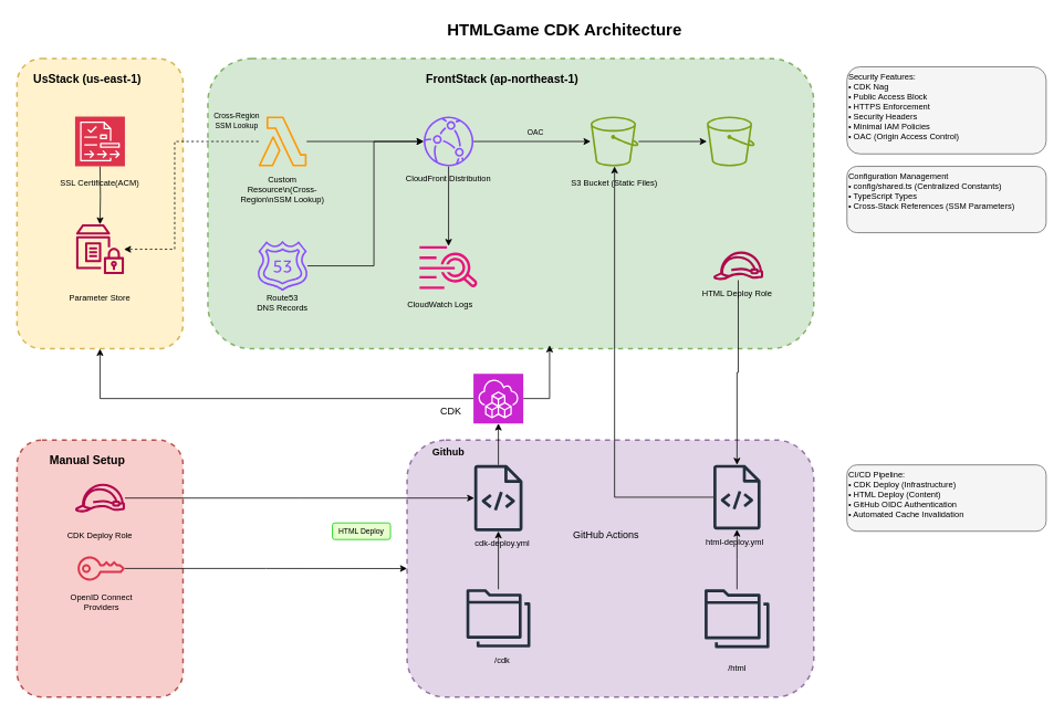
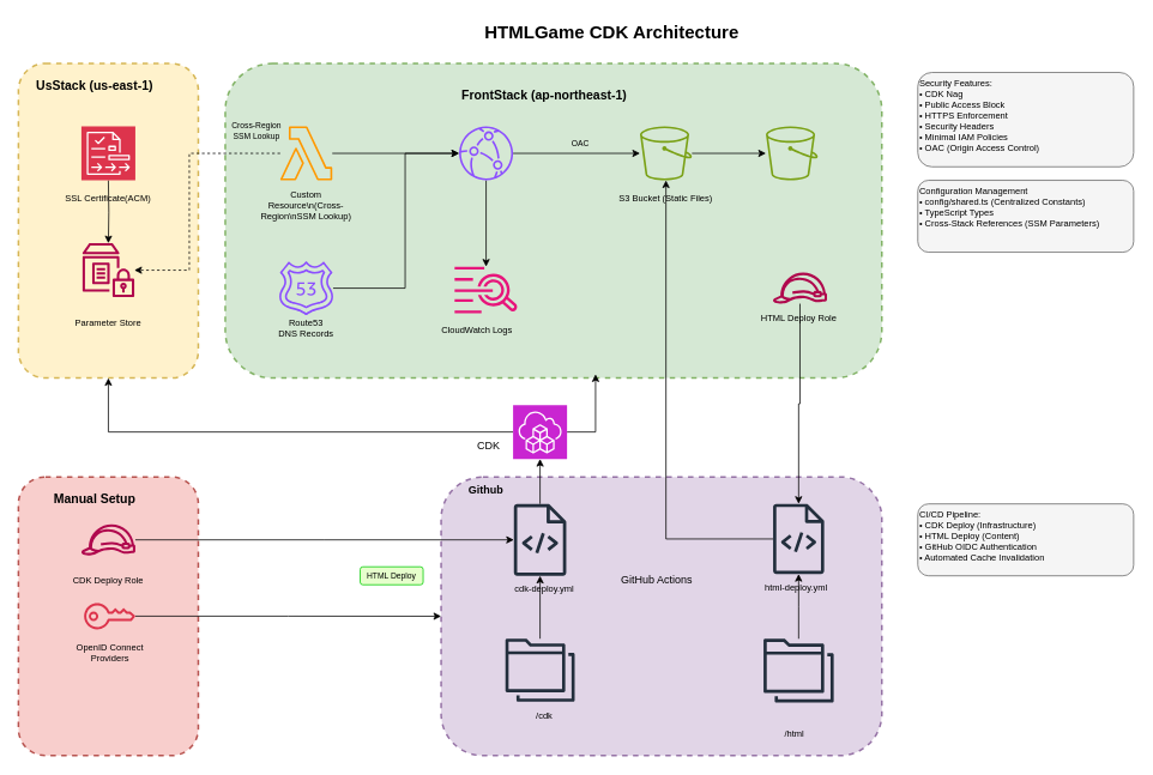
  <mxCell id="0" />
  <mxCell id="1" parent="0" />
  <mxCell id="2" value="" style="rounded=1;whiteSpace=wrap;html=1;fillColor=#e1d5e7;strokeColor=#9673a6;dashed=1;strokeWidth=2;" vertex="1" parent="1"><mxGeometry x="490" y="530" width="490" height="310" as="geometry" /></mxCell>
  <mxCell id="3" value="HTMLGame CDK Architecture" style="text;html=1;strokeColor=none;fillColor=none;align=center;verticalAlign=middle;whiteSpace=wrap;rounded=0;fontSize=20;fontStyle=1;" parent="1" vertex="1"><mxGeometry x="530" y="20" width="300" height="30" as="geometry" /></mxCell>
  <mxCell id="4" value="" style="rounded=1;whiteSpace=wrap;html=1;fillColor=#fff2cc;strokeColor=#d6b656;dashed=1;strokeWidth=2;" parent="1" vertex="1"><mxGeometry x="20" y="70" width="200" height="350" as="geometry" /></mxCell>
  <mxCell id="5" value="UsStack (us-east-1)" style="text;html=1;strokeColor=none;fillColor=none;align=center;verticalAlign=middle;whiteSpace=wrap;rounded=0;fontSize=14;fontStyle=1;" parent="1" vertex="1"><mxGeometry x="30" y="80" width="150" height="30" as="geometry" /></mxCell>
  <mxCell id="6" value="" style="rounded=1;whiteSpace=wrap;html=1;fillColor=#d5e8d4;strokeColor=#82b366;dashed=1;strokeWidth=2;" parent="1" vertex="1"><mxGeometry x="250" y="70" width="730" height="350" as="geometry" /></mxCell>
- <mxCell id="7" value="FrontStack (ap-northeast-1)" style="text;html=1;strokeColor=none;fillColor=none;align=center;verticalAlign=middle;whiteSpace=wrap;rounded=0;fontSize=14;fontStyle=1;" parent="1" vertex="1"><mxGeometry x="480" y="80" width="250" height="30" as="geometry" /></mxCell>
+ <mxCell id="7" value="FrontStack (ap-northeast-1)" style="text;html=1;strokeColor=none;fillColor=none;align=center;verticalAlign=middle;whiteSpace=wrap;rounded=0;fontSize=14;fontStyle=1;" parent="1" vertex="1"><mxGeometry x="480" y="90" width="250" height="30" as="geometry" /></mxCell>
  <mxCell id="8" value="" style="rounded=1;whiteSpace=wrap;html=1;fillColor=#f8cecc;strokeColor=#b85450;dashed=1;strokeWidth=2;" parent="1" vertex="1"><mxGeometry x="20" y="530" width="200" height="310" as="geometry" /></mxCell>
  <mxCell id="9" value="Manual Setup" style="text;html=1;strokeColor=none;fillColor=none;align=center;verticalAlign=middle;whiteSpace=wrap;rounded=0;fontSize=14;fontStyle=1;" parent="1" vertex="1"><mxGeometry x="55" y="540" width="100" height="30" as="geometry" /></mxCell>
  <mxCell id="10" value="SSL Certificate(ACM)" style="text;html=1;strokeColor=none;fillColor=none;align=center;verticalAlign=middle;whiteSpace=wrap;rounded=0;fontSize=10;" parent="1" vertex="1"><mxGeometry x="60" y="205" width="120" height="30" as="geometry" /></mxCell>
  <mxCell id="11" value="" style="sketch=0;outlineConnect=0;fontColor=#232F3E;gradientColor=none;fillColor=#B0084D;strokeColor=none;dashed=0;verticalLabelPosition=bottom;verticalAlign=top;align=center;html=1;fontSize=12;fontStyle=0;aspect=fixed;pointerEvents=1;shape=mxgraph.aws4.parameter_store;" parent="1" vertex="1"><mxGeometry x="90" y="270" width="60" height="60" as="geometry" /></mxCell>
  <mxCell id="12" value="Parameter Store" style="text;html=1;strokeColor=none;fillColor=none;align=center;verticalAlign=middle;whiteSpace=wrap;rounded=0;fontSize=10;" parent="1" vertex="1"><mxGeometry x="60" y="335" width="120" height="45" as="geometry" /></mxCell>
  <mxCell id="13" style="edgeStyle=orthogonalEdgeStyle;rounded=0;orthogonalLoop=1;jettySize=auto;html=1;" edge="1" parent="1" source="14" target="63"><mxGeometry relative="1" as="geometry" /></mxCell>
  <mxCell id="14" value="" style="sketch=0;outlineConnect=0;fontColor=#232F3E;gradientColor=none;fillColor=#8C4FFF;strokeColor=none;dashed=0;verticalLabelPosition=bottom;verticalAlign=top;align=center;html=1;fontSize=12;fontStyle=0;aspect=fixed;pointerEvents=1;shape=mxgraph.aws4.cloudfront;" parent="1" vertex="1"><mxGeometry x="510" y="140" width="60" height="60" as="geometry" /></mxCell>
- <mxCell id="15" value="CloudFront Distribution" style="text;html=1;strokeColor=none;fillColor=none;align=center;verticalAlign=middle;whiteSpace=wrap;rounded=0;fontSize=10;" parent="1" vertex="1"><mxGeometry x="480" y="200" width="120" height="30" as="geometry" /></mxCell>
  <mxCell id="16" value="" style="edgeStyle=orthogonalEdgeStyle;rounded=0;orthogonalLoop=1;jettySize=auto;html=1;" edge="1" parent="1" source="17" target="19"><mxGeometry relative="1" as="geometry" /></mxCell>
  <mxCell id="17" value="" style="sketch=0;outlineConnect=0;fontColor=#232F3E;gradientColor=none;fillColor=#7AA116;strokeColor=none;dashed=0;verticalLabelPosition=bottom;verticalAlign=top;align=center;html=1;fontSize=12;fontStyle=0;aspect=fixed;pointerEvents=1;shape=mxgraph.aws4.s3;" parent="1" vertex="1"><mxGeometry x="710" y="140" width="60" height="60" as="geometry" /></mxCell>
  <mxCell id="18" value="S3 Bucket (Static Files)" style="text;html=1;strokeColor=none;fillColor=none;align=center;verticalAlign=middle;whiteSpace=wrap;rounded=0;fontSize=10;" parent="1" vertex="1"><mxGeometry x="680" y="205" width="120" height="30" as="geometry" /></mxCell>
  <mxCell id="19" value="" style="sketch=0;outlineConnect=0;fontColor=#232F3E;gradientColor=none;fillColor=#7AA116;strokeColor=none;dashed=0;verticalLabelPosition=bottom;verticalAlign=top;align=center;html=1;fontSize=12;fontStyle=0;aspect=fixed;pointerEvents=1;shape=mxgraph.aws4.s3;" parent="1" vertex="1"><mxGeometry x="850" y="140" width="60" height="60" as="geometry" /></mxCell>
  <mxCell id="20" style="edgeStyle=orthogonalEdgeStyle;rounded=0;orthogonalLoop=1;jettySize=auto;html=1;" edge="1" parent="1" source="21" target="14"><mxGeometry relative="1" as="geometry"><Array as="points"><mxPoint x="450" y="320" /><mxPoint x="450" y="170" /></Array></mxGeometry></mxCell>
  <mxCell id="21" value="" style="sketch=0;outlineConnect=0;fontColor=#232F3E;gradientColor=none;fillColor=#8C4FFF;strokeColor=none;dashed=0;verticalLabelPosition=bottom;verticalAlign=top;align=center;html=1;fontSize=12;fontStyle=0;aspect=fixed;pointerEvents=1;shape=mxgraph.aws4.route_53;" parent="1" vertex="1"><mxGeometry x="310" y="290" width="60" height="60" as="geometry" /></mxCell>
  <mxCell id="22" value="Route53&lt;div&gt;DNS Records&lt;/div&gt;" style="text;html=1;strokeColor=none;fillColor=none;align=center;verticalAlign=middle;whiteSpace=wrap;rounded=0;fontSize=10;" parent="1" vertex="1"><mxGeometry x="280" y="350" width="120" height="30" as="geometry" /></mxCell>
  <mxCell id="23" style="edgeStyle=orthogonalEdgeStyle;rounded=0;orthogonalLoop=1;jettySize=auto;html=1;" edge="1" parent="1" source="24" target="50"><mxGeometry relative="1" as="geometry" /></mxCell>
  <mxCell id="24" value="" style="sketch=0;outlineConnect=0;fontColor=#232F3E;gradientColor=none;fillColor=#B0084D;strokeColor=none;dashed=0;verticalLabelPosition=bottom;verticalAlign=top;align=center;html=1;fontSize=12;fontStyle=0;aspect=fixed;pointerEvents=1;shape=mxgraph.aws4.role;" parent="1" vertex="1"><mxGeometry x="859" y="290" width="60" height="60" as="geometry" /></mxCell>
  <mxCell id="25" value="HTML Deploy Role" style="text;html=1;strokeColor=none;fillColor=none;align=center;verticalAlign=middle;whiteSpace=wrap;rounded=0;fontSize=10;" parent="1" vertex="1"><mxGeometry x="827.5" y="330" width="120" height="45" as="geometry" /></mxCell>
  <mxCell id="26" value="" style="sketch=0;outlineConnect=0;fontColor=#232F3E;gradientColor=none;fillColor=#FF9900;strokeColor=none;dashed=0;verticalLabelPosition=bottom;verticalAlign=top;align=center;html=1;fontSize=12;fontStyle=0;aspect=fixed;pointerEvents=1;shape=mxgraph.aws4.lambda;" parent="1" vertex="1"><mxGeometry x="310" y="140" width="60" height="60" as="geometry" /></mxCell>
  <mxCell id="27" value="Custom Resource\n(Cross-Region\nSSM Lookup)" style="text;html=1;strokeColor=none;fillColor=none;align=center;verticalAlign=middle;whiteSpace=wrap;rounded=0;fontSize=10;" parent="1" vertex="1"><mxGeometry x="280" y="205" width="120" height="45" as="geometry" /></mxCell>
  <mxCell id="28" style="edgeStyle=orthogonalEdgeStyle;rounded=0;orthogonalLoop=1;jettySize=auto;html=1;" edge="1" parent="1" source="29" target="44"><mxGeometry relative="1" as="geometry"><mxPoint x="480" y="600" as="targetPoint" /></mxGeometry></mxCell>
  <mxCell id="29" value="" style="sketch=0;outlineConnect=0;fontColor=#232F3E;gradientColor=none;fillColor=#B0084D;strokeColor=none;dashed=0;verticalLabelPosition=bottom;verticalAlign=top;align=center;html=1;fontSize=12;fontStyle=0;aspect=fixed;pointerEvents=1;shape=mxgraph.aws4.role;" parent="1" vertex="1"><mxGeometry x="90" y="570" width="60" height="60" as="geometry" /></mxCell>
  <mxCell id="30" value="CDK Deploy Role" style="text;html=1;strokeColor=none;fillColor=none;align=center;verticalAlign=middle;whiteSpace=wrap;rounded=0;fontSize=10;" parent="1" vertex="1"><mxGeometry x="60" y="630" width="120" height="30" as="geometry" /></mxCell>
  <mxCell id="31" value="cdk-deploy.yml" style="text;html=1;strokeColor=none;fillColor=none;align=center;verticalAlign=middle;whiteSpace=wrap;rounded=0;fontSize=10;" parent="1" vertex="1"><mxGeometry x="550" y="639" width="110" height="30" as="geometry" /></mxCell>
  <mxCell id="32" value="html-deploy.yml" style="text;html=1;strokeColor=none;fillColor=none;align=center;verticalAlign=middle;whiteSpace=wrap;rounded=0;fontSize=10;" parent="1" vertex="1"><mxGeometry x="830" y="638" width="110" height="30" as="geometry" /></mxCell>
  <mxCell id="33" style="edgeStyle=orthogonalEdgeStyle;rounded=0;orthogonalLoop=1;jettySize=auto;html=1;exitX=0.5;exitY=1;exitDx=0;exitDy=0;entryX=0.5;entryY=0;entryDx=0;entryDy=0;" parent="1" target="11" edge="1"><mxGeometry relative="1" as="geometry"><mxPoint x="120" y="200" as="sourcePoint" /></mxGeometry></mxCell>
  <mxCell id="34" style="edgeStyle=orthogonalEdgeStyle;rounded=0;orthogonalLoop=1;jettySize=auto;html=1;exitX=0;exitY=0.5;exitDx=0;exitDy=0;entryX=1;entryY=0.5;entryDx=0;entryDy=0;dashed=1;" parent="1" source="26" target="11" edge="1"><mxGeometry relative="1" as="geometry"><Array as="points"><mxPoint x="210" y="170" /><mxPoint x="210" y="300" /></Array></mxGeometry></mxCell>
  <mxCell id="35" style="edgeStyle=orthogonalEdgeStyle;rounded=0;orthogonalLoop=1;jettySize=auto;html=1;exitX=1;exitY=0.5;exitDx=0;exitDy=0;entryX=0;entryY=0.5;entryDx=0;entryDy=0;" parent="1" source="26" target="14" edge="1"><mxGeometry relative="1" as="geometry" /></mxCell>
  <mxCell id="36" style="edgeStyle=orthogonalEdgeStyle;rounded=0;orthogonalLoop=1;jettySize=auto;html=1;exitX=1;exitY=0.5;exitDx=0;exitDy=0;entryX=0;entryY=0.5;entryDx=0;entryDy=0;" parent="1" source="14" target="17" edge="1"><mxGeometry relative="1" as="geometry" /></mxCell>
  <mxCell id="37" value="Cross-Region&lt;div&gt;SSM Lookup&lt;/div&gt;" style="text;html=1;strokeColor=none;fillColor=none;align=center;verticalAlign=middle;whiteSpace=wrap;rounded=0;fontSize=9;" parent="1" vertex="1"><mxGeometry x="250" y="130" width="70" height="30" as="geometry" /></mxCell>
  <mxCell id="38" value="OAC" style="text;html=1;strokeColor=none;fillColor=none;align=center;verticalAlign=middle;whiteSpace=wrap;rounded=0;fontSize=9;" parent="1" vertex="1"><mxGeometry x="630" y="150" width="30" height="20" as="geometry" /></mxCell>
  <mxCell id="39" value="HTML Deploy" style="text;html=1;strokeColor=none;fillColor=#E6FFCC;align=center;verticalAlign=middle;whiteSpace=wrap;rounded=1;fontSize=9;strokeColor=#00CC00;" parent="1" vertex="1"><mxGeometry x="400" y="630" width="70" height="20" as="geometry" /></mxCell>
  <mxCell id="40" value="Security Features:&#10;• CDK Nag&#10;• Public Access Block&#10;• HTTPS Enforcement&#10;• Security Headers&#10;• Minimal IAM Policies&#10;• OAC (Origin Access Control)" style="rounded=1;whiteSpace=wrap;html=1;fillColor=#f5f5f5;strokeColor=#666666;align=left;verticalAlign=top;fontSize=10;" parent="1" vertex="1"><mxGeometry x="1020" y="80" width="240" height="105" as="geometry" /></mxCell>
  <mxCell id="41" value="Configuration Management&lt;br&gt;• config/shared.ts (Centralized Constants)&lt;br&gt;• TypeScript Types&amp;nbsp;&lt;br&gt;• Cross-Stack References (SSM Parameters)" style="rounded=1;whiteSpace=wrap;html=1;fillColor=#f5f5f5;strokeColor=#666666;align=left;verticalAlign=top;fontSize=10;" parent="1" vertex="1"><mxGeometry x="1020" y="200" width="240" height="80" as="geometry" /></mxCell>
  <mxCell id="42" value="CI/CD Pipeline:&#10;• CDK Deploy (Infrastructure)&#10;• HTML Deploy (Content)&#10;• GitHub OIDC Authentication&#10;• Automated Cache Invalidation" style="rounded=1;whiteSpace=wrap;html=1;fillColor=#f5f5f5;strokeColor=#666666;align=left;verticalAlign=top;fontSize=10;" parent="1" vertex="1"><mxGeometry x="1020" y="560" width="240" height="80" as="geometry" /></mxCell>
  <mxCell id="43" value="" style="sketch=0;points=[[0,0,0],[0.25,0,0],[0.5,0,0],[0.75,0,0],[1,0,0],[0,1,0],[0.25,1,0],[0.5,1,0],[0.75,1,0],[1,1,0],[0,0.25,0],[0,0.5,0],[0,0.75,0],[1,0.25,0],[1,0.5,0],[1,0.75,0]];outlineConnect=0;fontColor=#232F3E;fillColor=#DD344C;strokeColor=#ffffff;dashed=0;verticalLabelPosition=bottom;verticalAlign=top;align=center;html=1;fontSize=12;fontStyle=0;aspect=fixed;shape=mxgraph.aws4.resourceIcon;resIcon=mxgraph.aws4.audit_manager;" vertex="1" parent="1"><mxGeometry x="90" y="140" width="60" height="60" as="geometry" /></mxCell>
  <mxCell id="44" value="" style="sketch=0;outlineConnect=0;fontColor=#232F3E;gradientColor=none;fillColor=#232F3D;strokeColor=none;dashed=0;verticalLabelPosition=bottom;verticalAlign=top;align=center;html=1;fontSize=12;fontStyle=0;pointerEvents=1;shape=mxgraph.aws4.source_code;" vertex="1" parent="1"><mxGeometry x="570" y="560" width="60" height="80" as="geometry" /></mxCell>
  <mxCell id="45" style="edgeStyle=orthogonalEdgeStyle;rounded=0;orthogonalLoop=1;jettySize=auto;html=1;exitX=0;exitY=0.5;exitDx=0;exitDy=0;exitPerimeter=0;entryX=0.5;entryY=1;entryDx=0;entryDy=0;" edge="1" parent="1" source="47" target="4"><mxGeometry relative="1" as="geometry"><mxPoint x="120" y="440" as="targetPoint" /></mxGeometry></mxCell>
  <mxCell id="46" style="edgeStyle=orthogonalEdgeStyle;rounded=0;orthogonalLoop=1;jettySize=auto;html=1;entryX=0.564;entryY=0.988;entryDx=0;entryDy=0;exitX=1;exitY=0.5;exitDx=0;exitDy=0;exitPerimeter=0;entryPerimeter=0;" edge="1" parent="1" source="47" target="6"><mxGeometry relative="1" as="geometry" /></mxCell>
  <mxCell id="47" value="" style="sketch=0;points=[[0,0,0],[0.25,0,0],[0.5,0,0],[0.75,0,0],[1,0,0],[0,1,0],[0.25,1,0],[0.5,1,0],[0.75,1,0],[1,1,0],[0,0.25,0],[0,0.5,0],[0,0.75,0],[1,0.25,0],[1,0.5,0],[1,0.75,0]];outlineConnect=0;fontColor=#232F3E;fillColor=#C925D1;strokeColor=#ffffff;dashed=0;verticalLabelPosition=bottom;verticalAlign=top;align=center;html=1;fontSize=12;fontStyle=0;shape=mxgraph.aws4.resourceIcon;resIcon=mxgraph.aws4.cloud_development_kit;" vertex="1" parent="1"><mxGeometry x="570" y="450" width="60" height="60" as="geometry" /></mxCell>
  <mxCell id="48" value="GitHub Actions" style="text;html=1;align=center;verticalAlign=middle;whiteSpace=wrap;rounded=0;" vertex="1" parent="1"><mxGeometry x="670" y="630" width="120" height="30" as="geometry" /></mxCell>
  <mxCell id="49" style="edgeStyle=orthogonalEdgeStyle;rounded=0;orthogonalLoop=1;jettySize=auto;html=1;" edge="1" parent="1" source="50" target="17"><mxGeometry relative="1" as="geometry" /></mxCell>
  <mxCell id="50" value="" style="sketch=0;outlineConnect=0;fontColor=#232F3E;gradientColor=none;fillColor=#232F3D;strokeColor=none;dashed=0;verticalLabelPosition=bottom;verticalAlign=top;align=center;html=1;fontSize=12;fontStyle=0;aspect=fixed;pointerEvents=1;shape=mxgraph.aws4.source_code;" vertex="1" parent="1"><mxGeometry x="859" y="560" width="57" height="78" as="geometry" /></mxCell>
  <mxCell id="51" style="edgeStyle=orthogonalEdgeStyle;rounded=0;orthogonalLoop=1;jettySize=auto;html=1;" edge="1" parent="1" source="52" target="44"><mxGeometry relative="1" as="geometry" /></mxCell>
  <mxCell id="52" value="" style="sketch=0;outlineConnect=0;fontColor=#232F3E;gradientColor=none;fillColor=#232F3D;strokeColor=none;dashed=0;verticalLabelPosition=bottom;verticalAlign=top;align=center;html=1;fontSize=12;fontStyle=0;pointerEvents=1;shape=mxgraph.aws4.folders;" vertex="1" parent="1"><mxGeometry x="560" y="710" width="80" height="70" as="geometry" /></mxCell>
  <mxCell id="53" style="edgeStyle=orthogonalEdgeStyle;rounded=0;orthogonalLoop=1;jettySize=auto;html=1;" edge="1" parent="1" source="54" target="50"><mxGeometry relative="1" as="geometry" /></mxCell>
  <mxCell id="54" value="" style="sketch=0;outlineConnect=0;fontColor=#232F3E;gradientColor=none;fillColor=#232F3D;strokeColor=none;dashed=0;verticalLabelPosition=bottom;verticalAlign=top;align=center;html=1;fontSize=12;fontStyle=0;aspect=fixed;pointerEvents=1;shape=mxgraph.aws4.folders;" vertex="1" parent="1"><mxGeometry x="848.5" y="710" width="78" height="71" as="geometry" /></mxCell>
  <mxCell id="55" value="&lt;b&gt;Github&lt;/b&gt;" style="text;html=1;align=center;verticalAlign=middle;whiteSpace=wrap;rounded=0;" vertex="1" parent="1"><mxGeometry x="510" y="530" width="60" height="30" as="geometry" /></mxCell>
  <mxCell id="56" value="/cdk" style="text;html=1;strokeColor=none;fillColor=none;align=center;verticalAlign=middle;whiteSpace=wrap;rounded=0;fontSize=10;" vertex="1" parent="1"><mxGeometry x="550" y="781" width="110" height="30" as="geometry" /></mxCell>
- <mxCell id="57" value="/html" style="text;html=1;strokeColor=none;fillColor=none;align=center;verticalAlign=middle;whiteSpace=wrap;rounded=0;fontSize=10;" vertex="1" parent="1"><mxGeometry x="832.5" y="790" width="110" height="30" as="geometry" /></mxCell>
+ <mxCell id="57" value="/html" style="text;html=1;strokeColor=none;fillColor=none;align=center;verticalAlign=middle;whiteSpace=wrap;rounded=0;fontSize=10;" vertex="1" parent="1"><mxGeometry x="827.5" y="800" width="110" height="30" as="geometry" /></mxCell>
  <mxCell id="58" value="CDK" style="text;html=1;align=center;verticalAlign=middle;whiteSpace=wrap;rounded=0;" vertex="1" parent="1"><mxGeometry x="513" y="480" width="60" height="30" as="geometry" /></mxCell>
  <mxCell id="59" style="edgeStyle=orthogonalEdgeStyle;rounded=0;orthogonalLoop=1;jettySize=auto;html=1;entryX=0;entryY=0.5;entryDx=0;entryDy=0;" edge="1" parent="1" source="60" target="2"><mxGeometry relative="1" as="geometry" /></mxCell>
  <mxCell id="60" value="" style="sketch=0;outlineConnect=0;fontColor=#232F3E;gradientColor=none;fillColor=#DD344C;strokeColor=none;dashed=0;verticalLabelPosition=bottom;verticalAlign=top;align=center;html=1;fontSize=12;fontStyle=0;pointerEvents=1;shape=mxgraph.aws4.addon;" vertex="1" parent="1"><mxGeometry x="93" y="670" width="57" height="30" as="geometry" /></mxCell>
  <mxCell id="61" value="OpenID Connect Providers" style="text;html=1;strokeColor=none;fillColor=none;align=center;verticalAlign=middle;whiteSpace=wrap;rounded=0;fontSize=10;" vertex="1" parent="1"><mxGeometry x="61.5" y="710" width="120" height="30" as="geometry" /></mxCell>
  <mxCell id="62" style="edgeStyle=orthogonalEdgeStyle;rounded=0;orthogonalLoop=1;jettySize=auto;html=1;entryX=0.5;entryY=1;entryDx=0;entryDy=0;entryPerimeter=0;" edge="1" parent="1" source="44" target="47"><mxGeometry relative="1" as="geometry" /></mxCell>
  <mxCell id="63" value="" style="sketch=0;outlineConnect=0;fontColor=#232F3E;gradientColor=none;fillColor=#E7157B;strokeColor=none;dashed=0;verticalLabelPosition=bottom;verticalAlign=top;align=center;html=1;fontSize=12;fontStyle=0;pointerEvents=1;shape=mxgraph.aws4.cloudwatch_logs;" vertex="1" parent="1"><mxGeometry x="505" y="292" width="70" height="60" as="geometry" /></mxCell>
  <mxCell id="64" value="CloudWatch Logs" style="text;html=1;strokeColor=none;fillColor=none;align=center;verticalAlign=middle;whiteSpace=wrap;rounded=0;fontSize=10;" vertex="1" parent="1"><mxGeometry x="470" y="352" width="120" height="30" as="geometry" /></mxCell>
